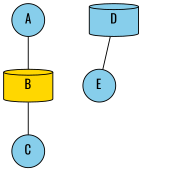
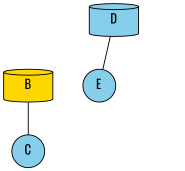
  graph {
    fontname=Oswald
    node [fillcolor=skyblue fontname=Oswald shape=circle style=filled]
    edge [fontname=Oswald]
    B [fillcolor=gold shape=cylinder]
-   A
    C
    D [shape=cylinder]
    E
    D0 [style=invis fillcolor="" shape=""]
    B -- C
-   A -- B
    D -- E
    D -- D0 [style=invis]
  }
